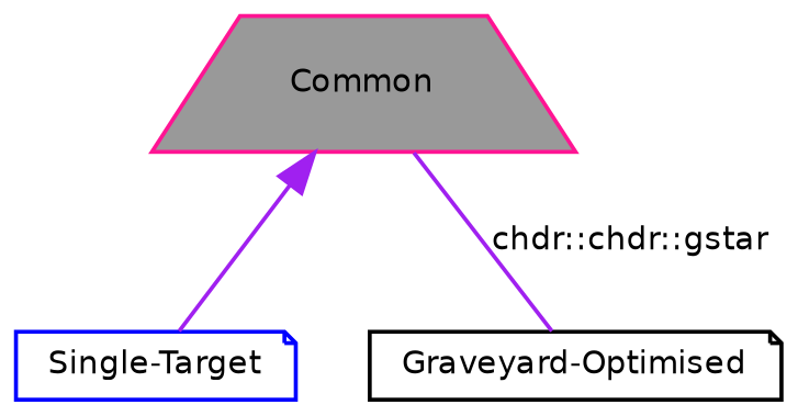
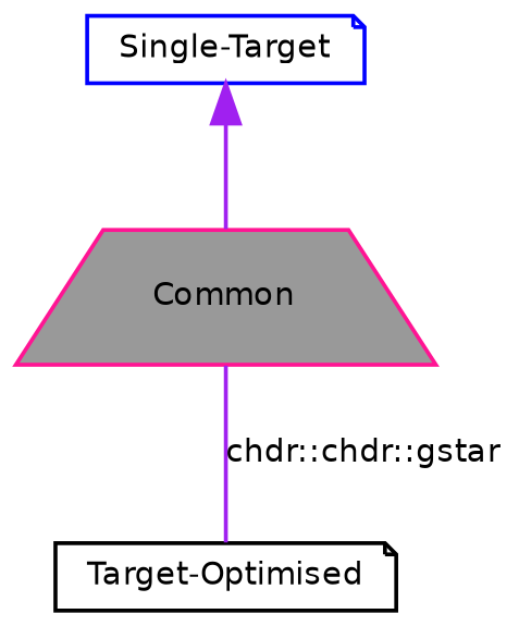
  digraph {
    rankdir=TB
    node [fillcolor=white fontname=Helvetica fontsize=8 shape=note style=filled]
    edge [color=purple fontname=Helvetica fontsize=8 labelfontname=Helvetica labelfontsize=8 shape=plaintext style=solid]
    n1 [color=blue height=0.2 label="Single-Target" width=0.4]
    n2 [color=deeppink fillcolor=grey60 fontcolor=black height=0.2 label=Common shape=trapezium width=0.4]
-   n3 [color=black height=0.2 label="Graveyard-Optimised" width=0.4]
-   n2 -> n1 [dir=back]
+   n3 [color=black height=0.2 label="Target-Optimised" width=0.4]
+   n1 -> n2 [dir=back]
    n2 -> n3 [dir=none label="chdr::chdr::gstar"]
  }
